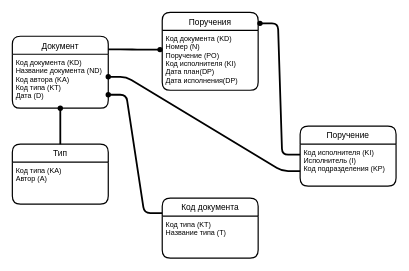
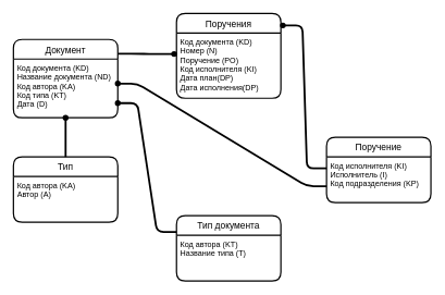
  <mxCell id="0" />
  <mxCell id="1" parent="0" />
  <mxCell id="2" value="Документ" style="swimlane;childLayout=stackLayout;horizontal=1;startSize=30;horizontalStack=0;fillColor=#FFFFFF;fontColor=#000000;rounded=1;fontSize=14;fontStyle=0;strokeWidth=2;resizeParent=0;resizeLast=1;shadow=0;dashed=0;align=center;" vertex="1" parent="1"><mxGeometry x="20" y="60" width="160" height="120" as="geometry"><mxRectangle x="60" y="100" width="70" height="30" as="alternateBounds" /></mxGeometry></mxCell>
  <mxCell id="3" value="Код документа (KD)&#10;Название документа (ND)&#10;Код автора (KA)&#10;Код типа (KT)&#10;Дата (D)" style="align=left;strokeColor=none;fillColor=none;spacingLeft=4;fontSize=12;verticalAlign=top;resizable=0;rotatable=0;part=1;" vertex="1" parent="2"><mxGeometry y="30" width="160" height="90" as="geometry" /></mxCell>
  <mxCell id="4" value="Поручения" style="swimlane;childLayout=stackLayout;horizontal=1;startSize=30;horizontalStack=0;fillColor=#FFFFFF;fontColor=#000000;rounded=1;fontSize=14;fontStyle=0;strokeWidth=2;resizeParent=0;resizeLast=1;shadow=0;dashed=0;align=center;" vertex="1" parent="1"><mxGeometry x="270" y="20" width="160" height="130" as="geometry"><mxRectangle x="60" y="100" width="70" height="30" as="alternateBounds" /></mxGeometry></mxCell>
  <mxCell id="5" value="" style="edgeStyle=entityRelationEdgeStyle;fontSize=12;html=1;endArrow=oval;endFill=1;entryX=-0.023;entryY=0.322;entryDx=0;entryDy=0;entryPerimeter=0;strokeWidth=3;" edge="1" parent="4" target="6"><mxGeometry width="100" height="100" relative="1" as="geometry"><mxPoint x="-90" y="62" as="sourcePoint" /><mxPoint x="30" y="59" as="targetPoint" /></mxGeometry></mxCell>
  <mxCell id="6" value="Код документа (KD)&#10;Номер (N)&#10;Поручение (PO)&#10;Код исполнителя (KI)&#10;Дата план(DP)&#10;Дата исполнения(DP)" style="align=left;strokeColor=none;fillColor=none;spacingLeft=4;fontSize=12;verticalAlign=top;resizable=0;rotatable=0;part=1;" vertex="1" parent="4"><mxGeometry y="30" width="160" height="100" as="geometry" /></mxCell>
  <mxCell id="7" value="Тип" style="swimlane;childLayout=stackLayout;horizontal=1;startSize=30;horizontalStack=0;fillColor=#FFFFFF;fontColor=#000000;rounded=1;fontSize=14;fontStyle=0;strokeWidth=2;resizeParent=0;resizeLast=1;shadow=0;dashed=0;align=center;" vertex="1" parent="1"><mxGeometry x="20" y="240" width="160" height="100" as="geometry"><mxRectangle x="60" y="100" width="70" height="30" as="alternateBounds" /></mxGeometry></mxCell>
- <mxCell id="8" value="Код типа (KA)&#10;Автор (A)&#10;" style="align=left;strokeColor=none;fillColor=none;spacingLeft=4;fontSize=12;verticalAlign=top;resizable=0;rotatable=0;part=1;" vertex="1" parent="7"><mxGeometry y="30" width="160" height="70" as="geometry" /></mxCell>
+ <mxCell id="8" value="Код автора (KA)&#10;Автор (A)&#10;" style="align=left;strokeColor=none;fillColor=none;spacingLeft=4;fontSize=12;verticalAlign=top;resizable=0;rotatable=0;part=1;" vertex="1" parent="7"><mxGeometry y="30" width="160" height="70" as="geometry" /></mxCell>
  <mxCell id="9" value="" style="endArrow=oval;html=1;rounded=0;strokeWidth=3;fontColor=#000000;endFill=1;entryX=0.5;entryY=1;entryDx=0;entryDy=0;exitX=0.5;exitY=0;exitDx=0;exitDy=0;" edge="1" parent="1" source="7" target="3"><mxGeometry relative="1" as="geometry"><mxPoint x="99.5" y="260" as="sourcePoint" /><mxPoint x="99.5" y="190" as="targetPoint" /></mxGeometry></mxCell>
  <mxCell id="10" value="Поручение" style="swimlane;childLayout=stackLayout;horizontal=1;startSize=30;horizontalStack=0;fillColor=#FFFFFF;fontColor=#000000;rounded=1;fontSize=14;fontStyle=0;strokeWidth=2;resizeParent=0;resizeLast=1;shadow=0;dashed=0;align=center;" vertex="1" parent="1"><mxGeometry x="500" y="210" width="160" height="100" as="geometry"><mxRectangle x="60" y="100" width="70" height="30" as="alternateBounds" /></mxGeometry></mxCell>
  <mxCell id="11" value="Код исполнителя (KI)&#10;Исполнитель (I)&#10;Код подразделения (KP)&#10;" style="align=left;strokeColor=none;fillColor=none;spacingLeft=4;fontSize=12;verticalAlign=top;resizable=0;rotatable=0;part=1;" vertex="1" parent="10"><mxGeometry y="30" width="160" height="70" as="geometry" /></mxCell>
  <mxCell id="12" value="" style="edgeStyle=entityRelationEdgeStyle;fontSize=12;html=1;endArrow=none;startArrow=oval;strokeWidth=3;endFill=0;startFill=1;entryX=0;entryY=0.25;entryDx=0;entryDy=0;exitX=1;exitY=0.75;exitDx=0;exitDy=0;" edge="1" parent="1" source="3" target="13"><mxGeometry width="100" height="100" relative="1" as="geometry"><mxPoint x="190" y="157" as="sourcePoint" /><mxPoint x="290" y="350" as="targetPoint" /></mxGeometry></mxCell>
- <mxCell id="13" value="Код документа" style="swimlane;childLayout=stackLayout;horizontal=1;startSize=30;horizontalStack=0;fillColor=#FFFFFF;fontColor=#000000;rounded=1;fontSize=14;fontStyle=0;strokeWidth=2;resizeParent=0;resizeLast=1;shadow=0;dashed=0;align=center;" vertex="1" parent="1"><mxGeometry x="270" y="330" width="160" height="100" as="geometry"><mxRectangle x="60" y="100" width="70" height="30" as="alternateBounds" /></mxGeometry></mxCell>
- <mxCell id="14" value="Код типа (KT)&#10;Название типа (T)&#10;" style="align=left;strokeColor=none;fillColor=none;spacingLeft=4;fontSize=12;verticalAlign=top;resizable=0;rotatable=0;part=1;" vertex="1" parent="13"><mxGeometry y="30" width="160" height="70" as="geometry" /></mxCell>
+ <mxCell id="13" value="Тип документа" style="swimlane;childLayout=stackLayout;horizontal=1;startSize=30;horizontalStack=0;fillColor=#FFFFFF;fontColor=#000000;rounded=1;fontSize=14;fontStyle=0;strokeWidth=2;resizeParent=0;resizeLast=1;shadow=0;dashed=0;align=center;" vertex="1" parent="1"><mxGeometry x="270" y="330" width="160" height="100" as="geometry"><mxRectangle x="60" y="100" width="70" height="30" as="alternateBounds" /></mxGeometry></mxCell>
+ <mxCell id="14" value="Код автора (KT)&#10;Название типа (T)&#10;" style="align=left;strokeColor=none;fillColor=none;spacingLeft=4;fontSize=12;verticalAlign=top;resizable=0;rotatable=0;part=1;" vertex="1" parent="13"><mxGeometry y="30" width="160" height="70" as="geometry" /></mxCell>
  <mxCell id="15" value="" style="edgeStyle=entityRelationEdgeStyle;fontSize=12;html=1;endArrow=none;startArrow=oval;strokeWidth=3;endFill=0;entryX=0;entryY=0.25;entryDx=0;entryDy=0;exitX=1.019;exitY=0.142;exitDx=0;exitDy=0;exitPerimeter=0;startFill=1;" edge="1" parent="1" source="4" target="11"><mxGeometry width="100" height="100" relative="1" as="geometry"><mxPoint x="430" y="95" as="sourcePoint" /><mxPoint x="540" y="325" as="targetPoint" /></mxGeometry></mxCell>
  <mxCell id="16" value="" style="edgeStyle=entityRelationEdgeStyle;fontSize=12;html=1;endArrow=none;startArrow=oval;strokeWidth=3;endFill=0;startFill=1;entryX=0;entryY=0.75;entryDx=0;entryDy=0;exitX=1;exitY=0.418;exitDx=0;exitDy=0;exitPerimeter=0;" edge="1" parent="1" source="3" target="10"><mxGeometry width="100" height="100" relative="1" as="geometry"><mxPoint x="180" y="133" as="sourcePoint" /><mxPoint x="270" y="330" as="targetPoint" /></mxGeometry></mxCell>
